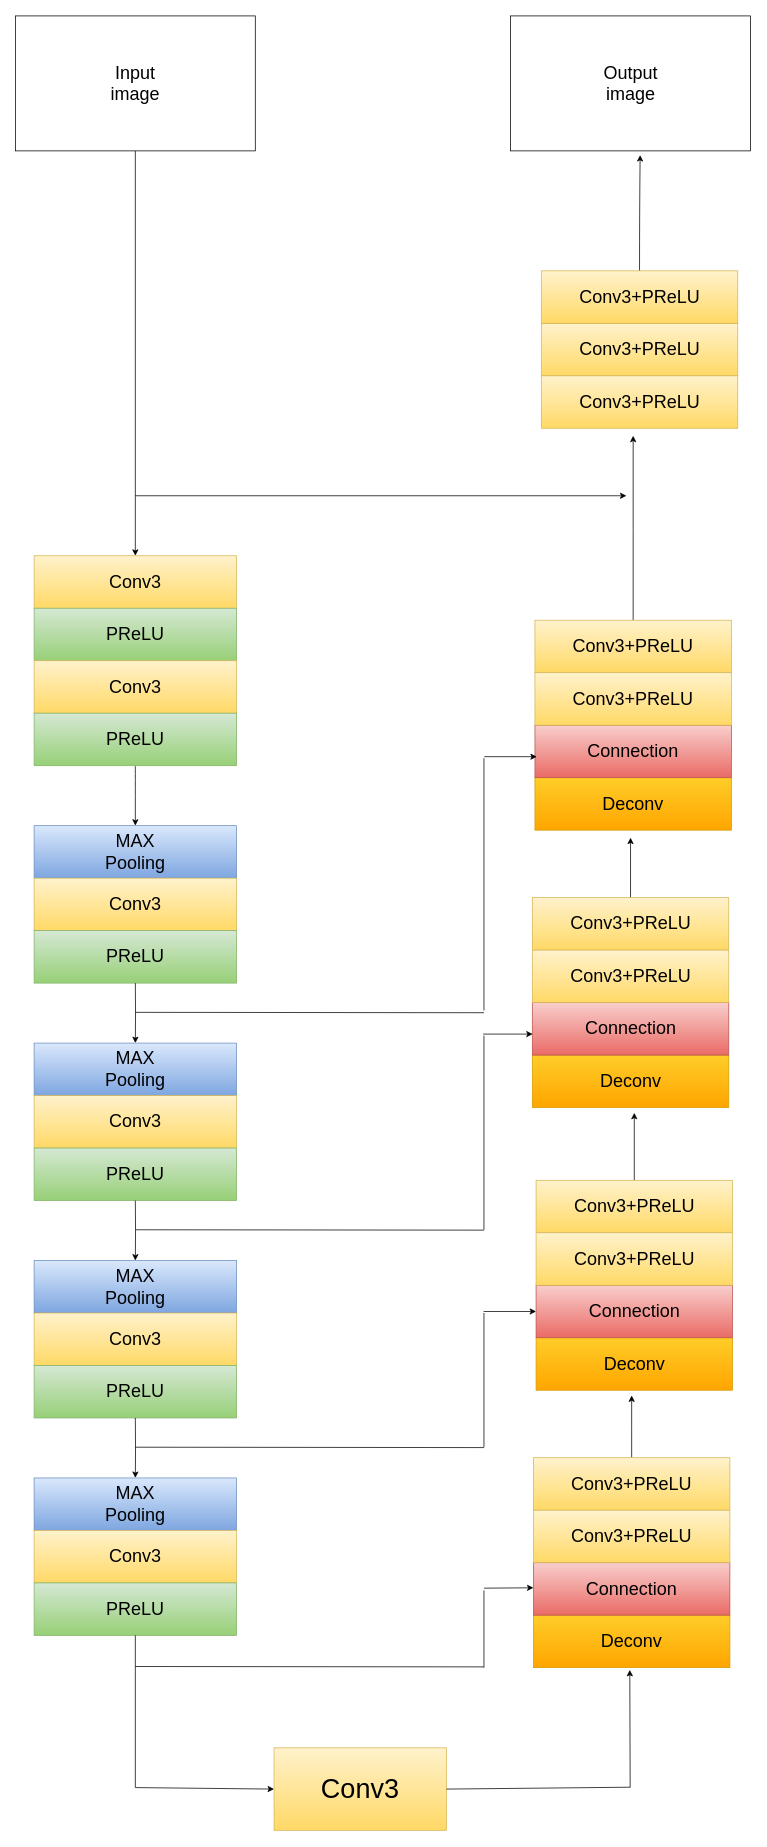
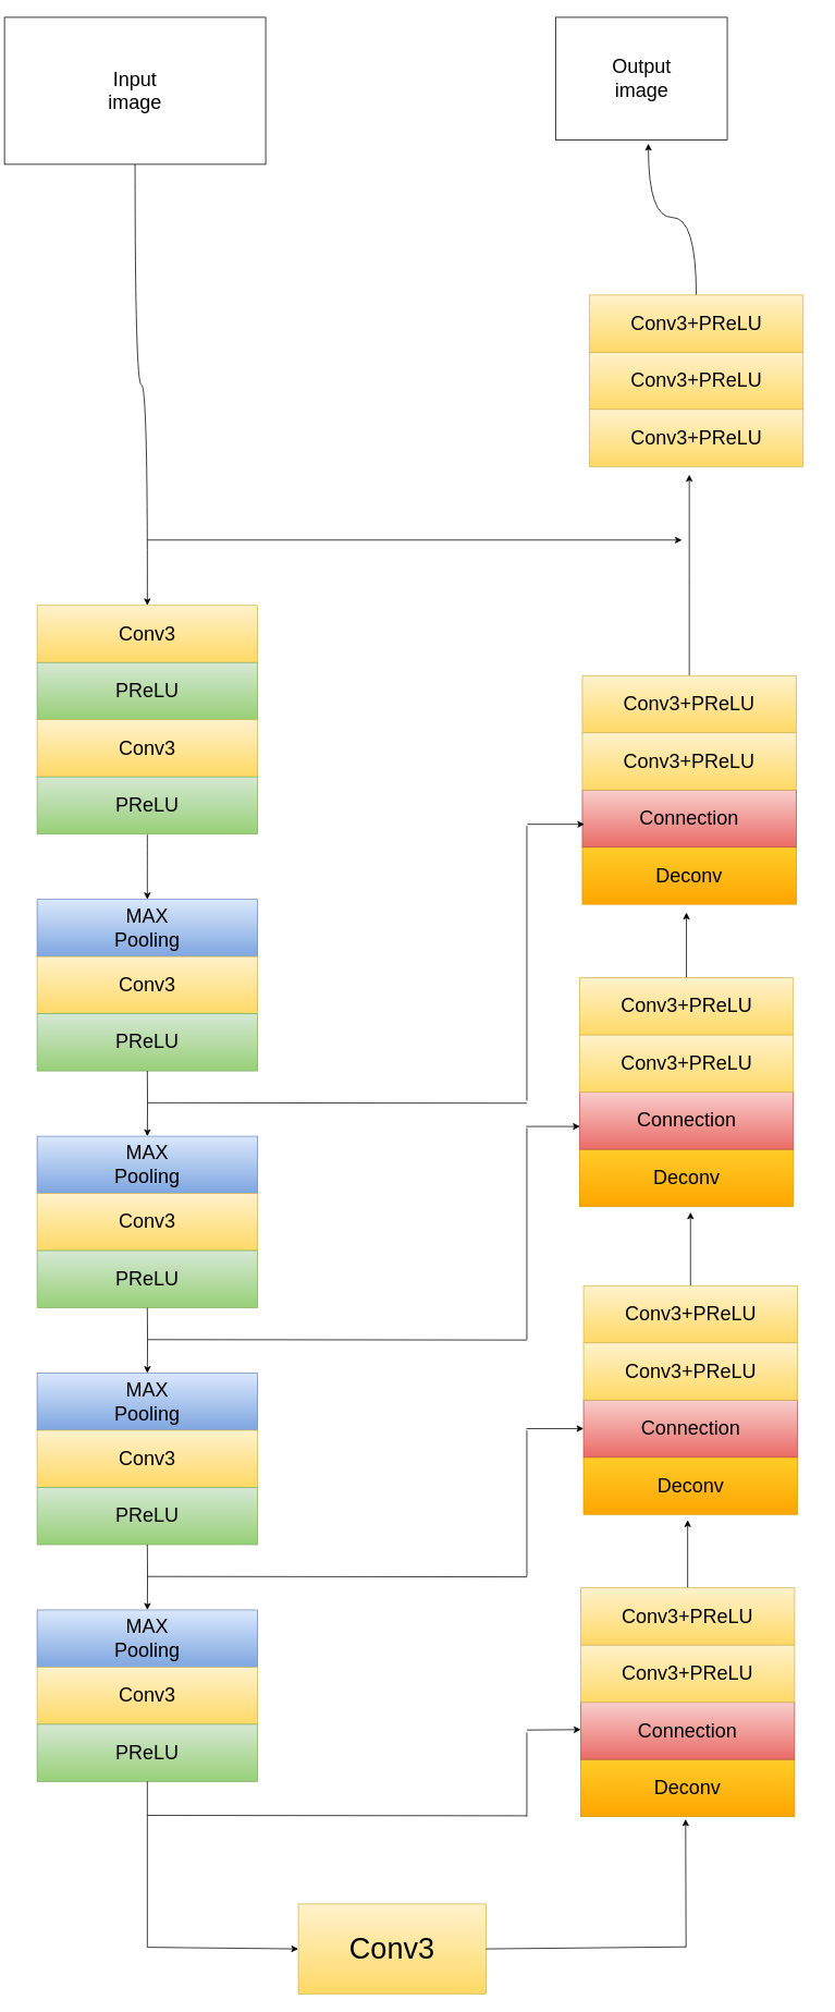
  <mxCell id="0" />
  <mxCell id="1" parent="0" />
  <mxCell id="2" value="" style="edgeStyle=orthogonalEdgeStyle;curved=1;rounded=0;orthogonalLoop=1;jettySize=auto;html=1;" edge="1" parent="1" source="3"><mxGeometry relative="1" as="geometry"><mxPoint x="180" y="740" as="targetPoint" /></mxGeometry></mxCell>
- <mxCell id="3" value="&lt;font style=&quot;font-size: 24px&quot;&gt;Input&lt;br&gt;image&lt;/font&gt;" style="rounded=0;whiteSpace=wrap;html=1;" parent="1" vertex="1"><mxGeometry x="20" y="20" width="320" height="180" as="geometry" /></mxCell>
+ <mxCell id="3" value="&lt;font style=&quot;font-size: 24px&quot;&gt;Input&lt;br&gt;image&lt;/font&gt;" style="rounded=0;whiteSpace=wrap;html=1;" parent="1" vertex="1"><mxGeometry x="5" y="20" width="320" height="180" as="geometry" /></mxCell>
  <mxCell id="4" value="&lt;font style=&quot;font-size: 24px&quot;&gt;Conv3&lt;/font&gt;" style="rounded=0;whiteSpace=wrap;html=1;gradientColor=#ffd966;fillColor=#fff2cc;strokeColor=#d6b656;" vertex="1" parent="1"><mxGeometry x="45" y="740" width="270" height="70" as="geometry" /></mxCell>
  <mxCell id="5" value="&lt;font style=&quot;font-size: 24px&quot;&gt;PReLU&lt;/font&gt;" style="rounded=0;whiteSpace=wrap;html=1;gradientColor=#97d077;fillColor=#d5e8d4;strokeColor=#82b366;" vertex="1" parent="1"><mxGeometry x="45" y="810" width="270" height="70" as="geometry" /></mxCell>
  <mxCell id="6" value="&lt;font style=&quot;font-size: 24px&quot;&gt;Conv3&lt;/font&gt;" style="rounded=0;whiteSpace=wrap;html=1;gradientColor=#ffd966;fillColor=#fff2cc;strokeColor=#d6b656;" vertex="1" parent="1"><mxGeometry x="45" y="880" width="270" height="70" as="geometry" /></mxCell>
  <mxCell id="7" value="" style="edgeStyle=orthogonalEdgeStyle;curved=1;rounded=0;orthogonalLoop=1;jettySize=auto;html=1;" edge="1" parent="1" source="8" target="9"><mxGeometry relative="1" as="geometry" /></mxCell>
  <mxCell id="8" value="&lt;font style=&quot;font-size: 24px&quot;&gt;PReLU&lt;/font&gt;" style="rounded=0;whiteSpace=wrap;html=1;gradientColor=#97d077;fillColor=#d5e8d4;strokeColor=#82b366;" vertex="1" parent="1"><mxGeometry x="45" y="950" width="270" height="70" as="geometry" /></mxCell>
  <mxCell id="9" value="&lt;font style=&quot;font-size: 24px&quot;&gt;MAX&lt;br&gt;Pooling&lt;br&gt;&lt;/font&gt;" style="rounded=0;whiteSpace=wrap;html=1;gradientColor=#7ea6e0;fillColor=#dae8fc;strokeColor=#6c8ebf;" vertex="1" parent="1"><mxGeometry x="45" y="1100" width="270" height="70" as="geometry" /></mxCell>
  <mxCell id="10" value="&lt;font style=&quot;font-size: 24px&quot;&gt;Conv3&lt;/font&gt;" style="rounded=0;whiteSpace=wrap;html=1;gradientColor=#ffd966;fillColor=#fff2cc;strokeColor=#d6b656;" vertex="1" parent="1"><mxGeometry x="45" y="1170" width="270" height="70" as="geometry" /></mxCell>
  <mxCell id="11" value="&lt;font style=&quot;font-size: 24px&quot;&gt;PReLU&lt;/font&gt;" style="rounded=0;whiteSpace=wrap;html=1;gradientColor=#97d077;fillColor=#d5e8d4;strokeColor=#82b366;" vertex="1" parent="1"><mxGeometry x="45" y="1240" width="270" height="70" as="geometry" /></mxCell>
  <mxCell id="12" value="" style="edgeStyle=orthogonalEdgeStyle;curved=1;rounded=0;orthogonalLoop=1;jettySize=auto;html=1;" edge="1" target="13" parent="1"><mxGeometry relative="1" as="geometry"><mxPoint x="180" y="1310" as="sourcePoint" /></mxGeometry></mxCell>
  <mxCell id="13" value="&lt;font style=&quot;font-size: 24px&quot;&gt;MAX&lt;br&gt;Pooling&lt;br&gt;&lt;/font&gt;" style="rounded=0;whiteSpace=wrap;html=1;gradientColor=#7ea6e0;fillColor=#dae8fc;strokeColor=#6c8ebf;" vertex="1" parent="1"><mxGeometry x="45" y="1390" width="270" height="70" as="geometry" /></mxCell>
  <mxCell id="14" value="&lt;font style=&quot;font-size: 24px&quot;&gt;Conv3&lt;/font&gt;" style="rounded=0;whiteSpace=wrap;html=1;gradientColor=#ffd966;fillColor=#fff2cc;strokeColor=#d6b656;" vertex="1" parent="1"><mxGeometry x="45" y="1460" width="270" height="70" as="geometry" /></mxCell>
  <mxCell id="15" value="&lt;font style=&quot;font-size: 24px&quot;&gt;PReLU&lt;/font&gt;" style="rounded=0;whiteSpace=wrap;html=1;gradientColor=#97d077;fillColor=#d5e8d4;strokeColor=#82b366;" vertex="1" parent="1"><mxGeometry x="45" y="1530" width="270" height="70" as="geometry" /></mxCell>
  <mxCell id="16" value="" style="edgeStyle=orthogonalEdgeStyle;curved=1;rounded=0;orthogonalLoop=1;jettySize=auto;html=1;" edge="1" target="17" parent="1"><mxGeometry relative="1" as="geometry"><mxPoint x="180" y="1600" as="sourcePoint" /></mxGeometry></mxCell>
  <mxCell id="17" value="&lt;font style=&quot;font-size: 24px&quot;&gt;MAX&lt;br&gt;Pooling&lt;br&gt;&lt;/font&gt;" style="rounded=0;whiteSpace=wrap;html=1;gradientColor=#7ea6e0;fillColor=#dae8fc;strokeColor=#6c8ebf;" vertex="1" parent="1"><mxGeometry x="45" y="1680" width="270" height="70" as="geometry" /></mxCell>
  <mxCell id="18" value="&lt;font style=&quot;font-size: 24px&quot;&gt;Conv3&lt;/font&gt;" style="rounded=0;whiteSpace=wrap;html=1;gradientColor=#ffd966;fillColor=#fff2cc;strokeColor=#d6b656;" vertex="1" parent="1"><mxGeometry x="45" y="1750" width="270" height="70" as="geometry" /></mxCell>
  <mxCell id="19" value="&lt;font style=&quot;font-size: 24px&quot;&gt;PReLU&lt;/font&gt;" style="rounded=0;whiteSpace=wrap;html=1;gradientColor=#97d077;fillColor=#d5e8d4;strokeColor=#82b366;" vertex="1" parent="1"><mxGeometry x="45" y="1820" width="270" height="70" as="geometry" /></mxCell>
  <mxCell id="20" value="" style="edgeStyle=orthogonalEdgeStyle;curved=1;rounded=0;orthogonalLoop=1;jettySize=auto;html=1;" edge="1" target="21" parent="1"><mxGeometry relative="1" as="geometry"><mxPoint x="180" y="1890" as="sourcePoint" /></mxGeometry></mxCell>
  <mxCell id="21" value="&lt;font style=&quot;font-size: 24px&quot;&gt;MAX&lt;br&gt;Pooling&lt;br&gt;&lt;/font&gt;" style="rounded=0;whiteSpace=wrap;html=1;gradientColor=#7ea6e0;fillColor=#dae8fc;strokeColor=#6c8ebf;" vertex="1" parent="1"><mxGeometry x="45" y="1970" width="270" height="70" as="geometry" /></mxCell>
  <mxCell id="22" value="&lt;font style=&quot;font-size: 24px&quot;&gt;Conv3&lt;/font&gt;" style="rounded=0;whiteSpace=wrap;html=1;gradientColor=#ffd966;fillColor=#fff2cc;strokeColor=#d6b656;" vertex="1" parent="1"><mxGeometry x="45" y="2040" width="270" height="70" as="geometry" /></mxCell>
  <mxCell id="23" value="&lt;font style=&quot;font-size: 24px&quot;&gt;PReLU&lt;/font&gt;" style="rounded=0;whiteSpace=wrap;html=1;gradientColor=#97d077;fillColor=#d5e8d4;strokeColor=#82b366;" vertex="1" parent="1"><mxGeometry x="45" y="2110" width="270" height="70" as="geometry" /></mxCell>
  <mxCell id="24" value="&lt;font style=&quot;font-size: 24px&quot;&gt;Deconv&lt;/font&gt;" style="rounded=0;whiteSpace=wrap;html=1;gradientColor=#ffa500;fillColor=#ffcd28;strokeColor=#d79b00;" vertex="1" parent="1"><mxGeometry x="711" y="2153" width="262" height="70" as="geometry" /></mxCell>
  <mxCell id="25" value="&lt;font style=&quot;font-size: 24px&quot;&gt;Connection&lt;/font&gt;" style="rounded=0;whiteSpace=wrap;html=1;gradientColor=#ea6b66;fillColor=#f8cecc;strokeColor=#b85450;" vertex="1" parent="1"><mxGeometry x="711" y="2083" width="262" height="70" as="geometry" /></mxCell>
  <mxCell id="26" style="edgeStyle=orthogonalEdgeStyle;curved=1;rounded=0;orthogonalLoop=1;jettySize=auto;html=1;" edge="1" parent="1" source="27"><mxGeometry relative="1" as="geometry"><mxPoint x="842" y="1860" as="targetPoint" /></mxGeometry></mxCell>
  <mxCell id="27" value="&lt;font style=&quot;font-size: 24px&quot;&gt;Conv3+PReLU&lt;/font&gt;" style="rounded=0;whiteSpace=wrap;html=1;gradientColor=#ffd966;fillColor=#fff2cc;strokeColor=#d6b656;" vertex="1" parent="1"><mxGeometry x="711" y="1943" width="262" height="70" as="geometry" /></mxCell>
  <mxCell id="28" value="&lt;font style=&quot;font-size: 24px&quot;&gt;Conv3+PReLU&lt;/font&gt;" style="rounded=0;whiteSpace=wrap;html=1;gradientColor=#ffd966;fillColor=#fff2cc;strokeColor=#d6b656;" vertex="1" parent="1"><mxGeometry x="711" y="2013" width="262" height="70" as="geometry" /></mxCell>
  <mxCell id="29" value="&lt;font style=&quot;font-size: 24px&quot;&gt;Deconv&lt;/font&gt;" style="rounded=0;whiteSpace=wrap;html=1;gradientColor=#ffa500;fillColor=#ffcd28;strokeColor=#d79b00;" vertex="1" parent="1"><mxGeometry x="714.5" y="1783" width="262" height="70" as="geometry" /></mxCell>
  <mxCell id="30" value="&lt;font style=&quot;font-size: 24px&quot;&gt;Connection&lt;/font&gt;" style="rounded=0;whiteSpace=wrap;html=1;gradientColor=#ea6b66;fillColor=#f8cecc;strokeColor=#b85450;" vertex="1" parent="1"><mxGeometry x="714.5" y="1713" width="262" height="70" as="geometry" /></mxCell>
  <mxCell id="31" style="edgeStyle=orthogonalEdgeStyle;curved=1;rounded=0;orthogonalLoop=1;jettySize=auto;html=1;" edge="1" parent="1" source="32"><mxGeometry relative="1" as="geometry"><mxPoint x="845.5" y="1483" as="targetPoint" /></mxGeometry></mxCell>
  <mxCell id="32" value="&lt;font style=&quot;font-size: 24px&quot;&gt;Conv3+PReLU&lt;/font&gt;" style="rounded=0;whiteSpace=wrap;html=1;gradientColor=#ffd966;fillColor=#fff2cc;strokeColor=#d6b656;" vertex="1" parent="1"><mxGeometry x="714.5" y="1573" width="262" height="70" as="geometry" /></mxCell>
  <mxCell id="33" value="&lt;font style=&quot;font-size: 24px&quot;&gt;Conv3+PReLU&lt;/font&gt;" style="rounded=0;whiteSpace=wrap;html=1;gradientColor=#ffd966;fillColor=#fff2cc;strokeColor=#d6b656;" vertex="1" parent="1"><mxGeometry x="714.5" y="1643" width="262" height="70" as="geometry" /></mxCell>
  <mxCell id="34" value="&lt;font style=&quot;font-size: 24px&quot;&gt;Deconv&lt;/font&gt;" style="rounded=0;whiteSpace=wrap;html=1;gradientColor=#ffa500;fillColor=#ffcd28;strokeColor=#d79b00;" vertex="1" parent="1"><mxGeometry x="709.5" y="1406" width="262" height="70" as="geometry" /></mxCell>
  <mxCell id="35" value="&lt;font style=&quot;font-size: 24px&quot;&gt;Connection&lt;/font&gt;" style="rounded=0;whiteSpace=wrap;html=1;gradientColor=#ea6b66;fillColor=#f8cecc;strokeColor=#b85450;" vertex="1" parent="1"><mxGeometry x="709.5" y="1336" width="262" height="70" as="geometry" /></mxCell>
  <mxCell id="36" style="edgeStyle=orthogonalEdgeStyle;curved=1;rounded=0;orthogonalLoop=1;jettySize=auto;html=1;" edge="1" source="37" parent="1"><mxGeometry relative="1" as="geometry"><mxPoint x="840.5" y="1116" as="targetPoint" /></mxGeometry></mxCell>
  <mxCell id="37" value="&lt;font style=&quot;font-size: 24px&quot;&gt;Conv3+PReLU&lt;/font&gt;" style="rounded=0;whiteSpace=wrap;html=1;gradientColor=#ffd966;fillColor=#fff2cc;strokeColor=#d6b656;" vertex="1" parent="1"><mxGeometry x="709.5" y="1196" width="262" height="70" as="geometry" /></mxCell>
  <mxCell id="38" value="&lt;font style=&quot;font-size: 24px&quot;&gt;Conv3+PReLU&lt;/font&gt;" style="rounded=0;whiteSpace=wrap;html=1;gradientColor=#ffd966;fillColor=#fff2cc;strokeColor=#d6b656;" vertex="1" parent="1"><mxGeometry x="709.5" y="1266" width="262" height="70" as="geometry" /></mxCell>
  <mxCell id="39" value="&lt;font style=&quot;font-size: 24px&quot;&gt;Deconv&lt;/font&gt;" style="rounded=0;whiteSpace=wrap;html=1;gradientColor=#ffa500;fillColor=#ffcd28;strokeColor=#d79b00;" vertex="1" parent="1"><mxGeometry x="713" y="1036" width="262" height="70" as="geometry" /></mxCell>
  <mxCell id="40" value="&lt;font style=&quot;font-size: 24px&quot;&gt;Connection&lt;/font&gt;" style="rounded=0;whiteSpace=wrap;html=1;gradientColor=#ea6b66;fillColor=#f8cecc;strokeColor=#b85450;" vertex="1" parent="1"><mxGeometry x="713" y="966" width="262" height="70" as="geometry" /></mxCell>
  <mxCell id="41" style="edgeStyle=orthogonalEdgeStyle;curved=1;rounded=0;orthogonalLoop=1;jettySize=auto;html=1;" edge="1" parent="1" source="42"><mxGeometry relative="1" as="geometry"><mxPoint x="844" y="580" as="targetPoint" /></mxGeometry></mxCell>
  <mxCell id="42" value="&lt;font style=&quot;font-size: 24px&quot;&gt;Conv3+PReLU&lt;/font&gt;" style="rounded=0;whiteSpace=wrap;html=1;gradientColor=#ffd966;fillColor=#fff2cc;strokeColor=#d6b656;" vertex="1" parent="1"><mxGeometry x="713" y="826" width="262" height="70" as="geometry" /></mxCell>
  <mxCell id="43" value="&lt;font style=&quot;font-size: 24px&quot;&gt;Conv3+PReLU&lt;/font&gt;" style="rounded=0;whiteSpace=wrap;html=1;gradientColor=#ffd966;fillColor=#fff2cc;strokeColor=#d6b656;" vertex="1" parent="1"><mxGeometry x="713" y="896" width="262" height="70" as="geometry" /></mxCell>
  <mxCell id="44" value="&lt;font style=&quot;font-size: 24px&quot;&gt;Conv3+PReLU&lt;/font&gt;" style="rounded=0;whiteSpace=wrap;html=1;gradientColor=#ffd966;fillColor=#fff2cc;strokeColor=#d6b656;" vertex="1" parent="1"><mxGeometry x="721.5" y="430" width="262" height="70" as="geometry" /></mxCell>
  <mxCell id="45" value="&lt;font style=&quot;font-size: 24px&quot;&gt;Conv3+PReLU&lt;/font&gt;" style="rounded=0;whiteSpace=wrap;html=1;gradientColor=#ffd966;fillColor=#fff2cc;strokeColor=#d6b656;" vertex="1" parent="1"><mxGeometry x="721.5" y="500" width="262" height="70" as="geometry" /></mxCell>
  <mxCell id="46" style="edgeStyle=orthogonalEdgeStyle;curved=1;rounded=0;orthogonalLoop=1;jettySize=auto;html=1;entryX=0.54;entryY=1.031;entryDx=0;entryDy=0;entryPerimeter=0;" edge="1" parent="1" source="47" target="65"><mxGeometry relative="1" as="geometry" /></mxCell>
  <mxCell id="47" value="&lt;font style=&quot;font-size: 24px&quot;&gt;Conv3+PReLU&lt;/font&gt;" style="rounded=0;whiteSpace=wrap;html=1;gradientColor=#ffd966;fillColor=#fff2cc;strokeColor=#d6b656;" vertex="1" parent="1"><mxGeometry x="721.5" y="360" width="262" height="70" as="geometry" /></mxCell>
  <mxCell id="48" value="&lt;font style=&quot;font-size: 36px&quot;&gt;Conv3&lt;/font&gt;" style="rounded=0;whiteSpace=wrap;html=1;gradientColor=#ffd966;fillColor=#fff2cc;strokeColor=#d6b656;" vertex="1" parent="1"><mxGeometry x="365" y="2330" width="230" height="110" as="geometry" /></mxCell>
  <mxCell id="49" value="" style="endArrow=none;html=1;" edge="1" parent="1"><mxGeometry width="50" height="50" relative="1" as="geometry"><mxPoint x="180" y="2383" as="sourcePoint" /><mxPoint x="180" y="2180" as="targetPoint" /></mxGeometry></mxCell>
  <mxCell id="50" value="" style="endArrow=classic;html=1;entryX=0;entryY=0.5;entryDx=0;entryDy=0;" edge="1" parent="1" target="48"><mxGeometry width="50" height="50" relative="1" as="geometry"><mxPoint x="180" y="2383" as="sourcePoint" /><mxPoint x="320" y="2383" as="targetPoint" /></mxGeometry></mxCell>
  <mxCell id="51" value="" style="endArrow=none;html=1;exitX=1;exitY=0.5;exitDx=0;exitDy=0;" edge="1" parent="1" source="48"><mxGeometry width="50" height="50" relative="1" as="geometry"><mxPoint x="557" y="2383.5" as="sourcePoint" /><mxPoint x="840" y="2382.5" as="targetPoint" /></mxGeometry></mxCell>
  <mxCell id="52" value="" style="endArrow=classic;html=1;" edge="1" parent="1"><mxGeometry width="50" height="50" relative="1" as="geometry"><mxPoint x="840" y="2383" as="sourcePoint" /><mxPoint x="839.5" y="2226" as="targetPoint" /></mxGeometry></mxCell>
  <mxCell id="53" value="" style="endArrow=none;html=1;" edge="1" parent="1"><mxGeometry width="50" height="50" relative="1" as="geometry"><mxPoint x="180" y="2221.5" as="sourcePoint" /><mxPoint x="645" y="2222" as="targetPoint" /></mxGeometry></mxCell>
  <mxCell id="54" value="" style="endArrow=none;html=1;" edge="1" parent="1"><mxGeometry width="50" height="50" relative="1" as="geometry"><mxPoint x="645" y="2223" as="sourcePoint" /><mxPoint x="645" y="2120" as="targetPoint" /></mxGeometry></mxCell>
  <mxCell id="55" value="" style="endArrow=classic;html=1;" edge="1" parent="1"><mxGeometry width="50" height="50" relative="1" as="geometry"><mxPoint x="645" y="2117" as="sourcePoint" /><mxPoint x="711" y="2116.5" as="targetPoint" /></mxGeometry></mxCell>
  <mxCell id="56" value="" style="endArrow=none;html=1;" edge="1" parent="1"><mxGeometry width="50" height="50" relative="1" as="geometry"><mxPoint x="180" y="1929" as="sourcePoint" /><mxPoint x="645" y="1929.5" as="targetPoint" /></mxGeometry></mxCell>
  <mxCell id="57" value="" style="endArrow=none;html=1;" edge="1" parent="1"><mxGeometry width="50" height="50" relative="1" as="geometry"><mxPoint x="645" y="1929" as="sourcePoint" /><mxPoint x="645" y="1750" as="targetPoint" /></mxGeometry></mxCell>
  <mxCell id="58" value="" style="endArrow=classic;html=1;" edge="1" parent="1"><mxGeometry width="50" height="50" relative="1" as="geometry"><mxPoint x="644.5" y="1748" as="sourcePoint" /><mxPoint x="714.5" y="1748" as="targetPoint" /></mxGeometry></mxCell>
  <mxCell id="59" value="" style="endArrow=none;html=1;" edge="1" parent="1"><mxGeometry width="50" height="50" relative="1" as="geometry"><mxPoint x="180" y="1639" as="sourcePoint" /><mxPoint x="645" y="1639.5" as="targetPoint" /></mxGeometry></mxCell>
  <mxCell id="60" value="" style="endArrow=none;html=1;" edge="1" parent="1"><mxGeometry width="50" height="50" relative="1" as="geometry"><mxPoint x="645" y="1639" as="sourcePoint" /><mxPoint x="645" y="1380" as="targetPoint" /></mxGeometry></mxCell>
  <mxCell id="61" value="" style="endArrow=classic;html=1;" edge="1" parent="1"><mxGeometry width="50" height="50" relative="1" as="geometry"><mxPoint x="644" y="1378" as="sourcePoint" /><mxPoint x="710" y="1378" as="targetPoint" /></mxGeometry></mxCell>
  <mxCell id="62" value="" style="endArrow=none;html=1;" edge="1" parent="1"><mxGeometry width="50" height="50" relative="1" as="geometry"><mxPoint x="180" y="1349" as="sourcePoint" /><mxPoint x="645" y="1349.5" as="targetPoint" /></mxGeometry></mxCell>
  <mxCell id="63" value="" style="endArrow=none;html=1;" edge="1" parent="1"><mxGeometry width="50" height="50" relative="1" as="geometry"><mxPoint x="645" y="1346.5" as="sourcePoint" /><mxPoint x="645" y="1010" as="targetPoint" /></mxGeometry></mxCell>
  <mxCell id="64" value="" style="endArrow=classic;html=1;" edge="1" parent="1"><mxGeometry width="50" height="50" relative="1" as="geometry"><mxPoint x="645.5" y="1008" as="sourcePoint" /><mxPoint x="715.5" y="1008" as="targetPoint" /></mxGeometry></mxCell>
- <mxCell id="65" value="&lt;font style=&quot;font-size: 24px&quot;&gt;Output&lt;br&gt;image&lt;/font&gt;" style="rounded=0;whiteSpace=wrap;html=1;" vertex="1" parent="1"><mxGeometry x="680.5" y="20" width="320" height="180" as="geometry" /></mxCell>
+ <mxCell id="65" value="&lt;font style=&quot;font-size: 24px&quot;&gt;Output&lt;br&gt;image&lt;/font&gt;" style="rounded=0;whiteSpace=wrap;html=1;" vertex="1" parent="1"><mxGeometry x="680.5" y="20" width="210" height="150" as="geometry" /></mxCell>
  <mxCell id="66" value="" style="endArrow=classic;html=1;" edge="1" parent="1"><mxGeometry width="50" height="50" relative="1" as="geometry"><mxPoint x="180" y="660" as="sourcePoint" /><mxPoint x="835" y="660" as="targetPoint" /></mxGeometry></mxCell>
